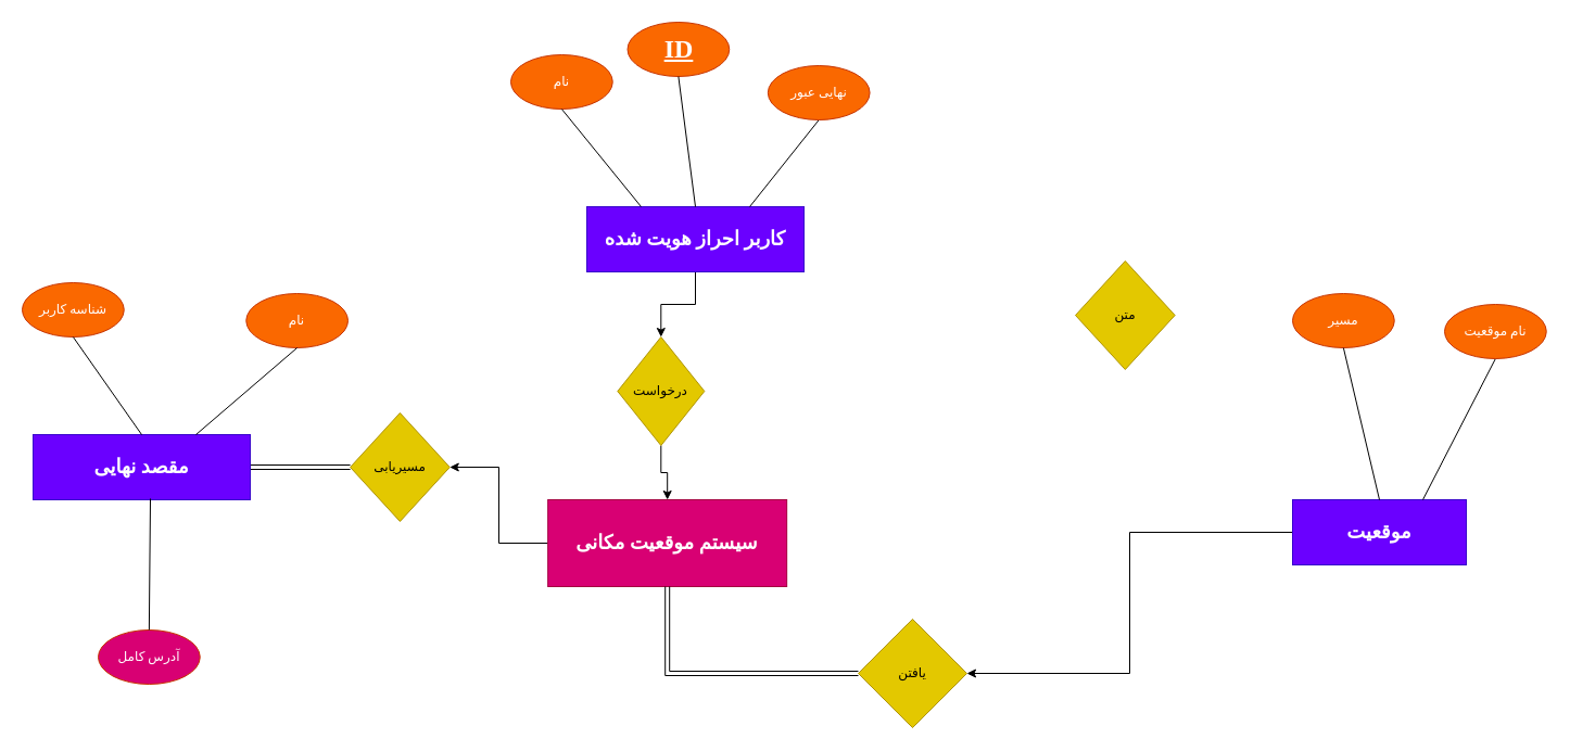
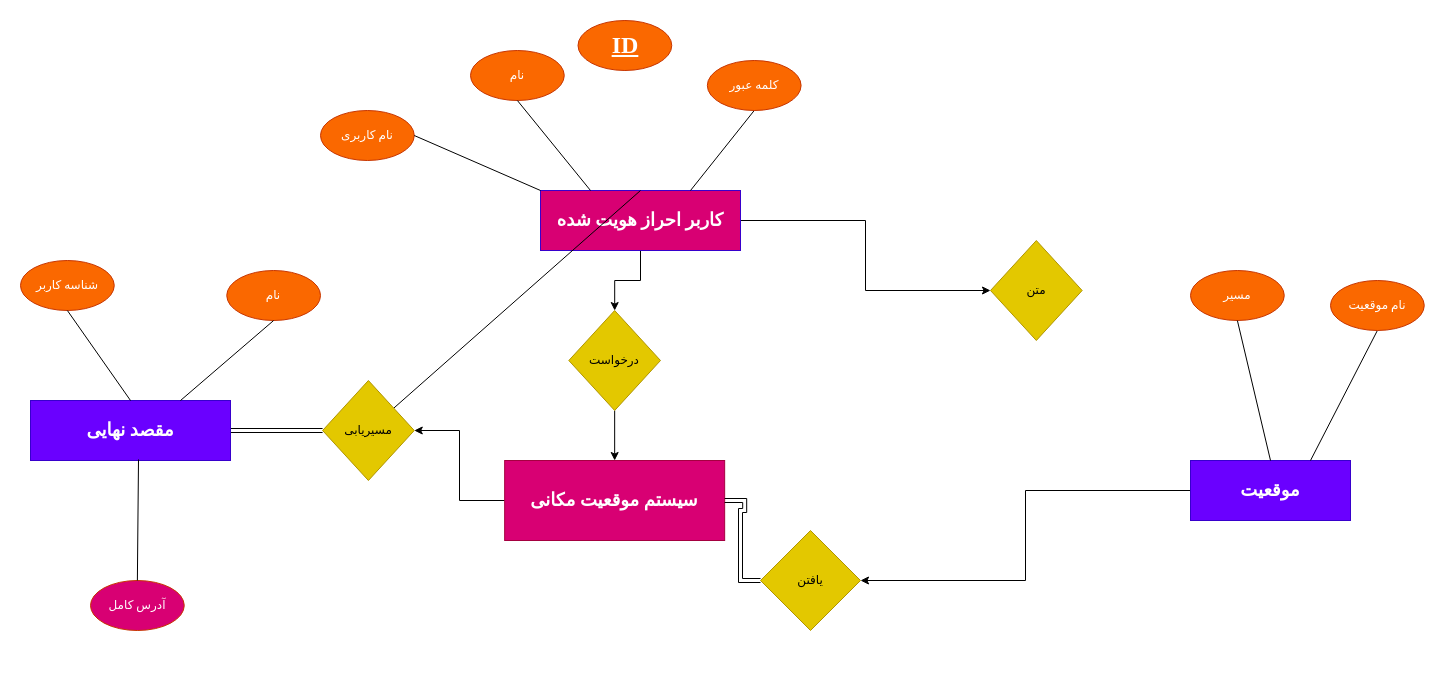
  <mxCell id="0" />
  <mxCell id="1" parent="0" />
  <mxCell id="2" style="edgeStyle=orthogonalEdgeStyle;rounded=0;orthogonalLoop=1;jettySize=auto;html=1;exitX=0.5;exitY=1;exitDx=0;exitDy=0;" parent="1" source="4" target="10" edge="1"><mxGeometry relative="1" as="geometry" /></mxCell>
- <mxCell id="4" value="&lt;h2&gt;&lt;font face=&quot;IRANSans&quot;&gt;کاربر احراز هویت شده&lt;/font&gt;&lt;/h2&gt;" style="whiteSpace=wrap;html=1;fillColor=#6a00ff;strokeColor=#3700CC;fontColor=#ffffff;" parent="1" vertex="1"><mxGeometry x="540" y="190" width="200" height="60" as="geometry" /></mxCell>
+ <mxCell id="3" style="edgeStyle=orthogonalEdgeStyle;rounded=0;orthogonalLoop=1;jettySize=auto;html=1;exitX=1;exitY=0.5;exitDx=0;exitDy=0;" edge="1" parent="1" source="4" target="25"><mxGeometry relative="1" as="geometry" /></mxCell>
+ <mxCell id="4" value="&lt;h2&gt;&lt;font face=&quot;IRANSans&quot;&gt;کاربر احراز هویت شده&lt;/font&gt;&lt;/h2&gt;" style="whiteSpace=wrap;html=1;fillColor=#d80073;strokeColor=#3700CC;fontColor=#ffffff;" parent="1" vertex="1"><mxGeometry x="540" y="190" width="200" height="60" as="geometry" /></mxCell>
  <mxCell id="5" style="edgeStyle=orthogonalEdgeStyle;rounded=0;orthogonalLoop=1;jettySize=auto;html=1;entryX=1;entryY=0.5;entryDx=0;entryDy=0;" edge="1" parent="1" source="6" target="28"><mxGeometry relative="1" as="geometry" /></mxCell>
  <mxCell id="6" value="&lt;h2&gt;&lt;font face=&quot;IRANSans&quot;&gt;سیستم موقعیت مکانی&lt;/font&gt;&lt;/h2&gt;" style="whiteSpace=wrap;html=1;fillColor=#d80073;strokeColor=#A50040;fontColor=#ffffff;" parent="1" vertex="1"><mxGeometry x="504.16" y="460" width="220" height="80" as="geometry" /></mxCell>
  <mxCell id="7" style="edgeStyle=orthogonalEdgeStyle;rounded=0;orthogonalLoop=1;jettySize=auto;html=1;exitX=0;exitY=0.5;exitDx=0;exitDy=0;entryX=1;entryY=0.5;entryDx=0;entryDy=0;" parent="1" source="8" target="12" edge="1"><mxGeometry relative="1" as="geometry" /></mxCell>
  <mxCell id="8" value="&lt;h2&gt;&lt;font face=&quot;IRANSans&quot;&gt;موقعیت&lt;/font&gt;&lt;/h2&gt;" style="whiteSpace=wrap;html=1;fillColor=#6a00ff;strokeColor=#3700CC;fontColor=#ffffff;" parent="1" vertex="1"><mxGeometry x="1190" y="460" width="160" height="60" as="geometry" /></mxCell>
  <mxCell id="9" style="edgeStyle=orthogonalEdgeStyle;rounded=0;orthogonalLoop=1;jettySize=auto;html=1;exitX=0.5;exitY=1;exitDx=0;exitDy=0;" edge="1" parent="1" source="10" target="6"><mxGeometry relative="1" as="geometry" /></mxCell>
- <mxCell id="10" value="&lt;p&gt;درخواست&lt;/p&gt;" style="rhombus;whiteSpace=wrap;html=1;fillColor=#e3c800;strokeColor=#B09500;fontColor=#000000;fontFamily=IRANSans;" parent="1" vertex="1"><mxGeometry x="568.32" y="310" width="80" height="100" as="geometry" /></mxCell>
+ <mxCell id="10" value="&lt;p&gt;درخواست&lt;/p&gt;" style="rhombus;whiteSpace=wrap;html=1;fillColor=#e3c800;strokeColor=#B09500;fontColor=#000000;fontFamily=IRANSans;" parent="1" vertex="1"><mxGeometry x="568.32" y="310" width="91.67" height="100" as="geometry" /></mxCell>
  <mxCell id="11" style="edgeStyle=orthogonalEdgeStyle;shape=link;rounded=0;orthogonalLoop=1;jettySize=auto;html=1;" edge="1" parent="1" source="12" target="6"><mxGeometry relative="1" as="geometry" /></mxCell>
- <mxCell id="12" value="&lt;p&gt;یافتن&lt;/p&gt;" style="rhombus;whiteSpace=wrap;html=1;fillColor=#e3c800;strokeColor=#B09500;fontColor=#000000;fontFamily=IRANSans;" parent="1" vertex="1"><mxGeometry x="790" y="570" width="100" height="100" as="geometry" /></mxCell>
+ <mxCell id="12" value="&lt;p&gt;یافتن&lt;/p&gt;" style="rhombus;whiteSpace=wrap;html=1;fillColor=#e3c800;strokeColor=#B09500;fontColor=#000000;fontFamily=IRANSans;" parent="1" vertex="1"><mxGeometry x="760" y="530" width="100" height="100" as="geometry" /></mxCell>
  <mxCell id="13" value="&lt;h1&gt;&lt;font face=&quot;IRANSans&quot;&gt;&lt;u&gt;ID&lt;/u&gt;&lt;/font&gt;&lt;/h1&gt;" style="ellipse;whiteSpace=wrap;html=1;fillColor=#fa6800;strokeColor=#C73500;fontColor=#FFFFFF;" parent="1" vertex="1"><mxGeometry x="577.5" y="20" width="93.75" height="50" as="geometry" /></mxCell>
- <mxCell id="14" value="" style="endArrow=none;html=1;fontColor=#FFFFFF;entryX=0.5;entryY=1;entryDx=0;entryDy=0;exitX=0.5;exitY=0;exitDx=0;exitDy=0;" parent="1" source="4" target="13" edge="1"><mxGeometry width="50" height="50" relative="1" as="geometry"><mxPoint x="550" y="210" as="sourcePoint" /><mxPoint x="600" y="160" as="targetPoint" /></mxGeometry></mxCell>
+ <mxCell id="14" value="" style="endArrow=none;html=1;fontColor=#FFFFFF;exitX=0.5;exitY=0;exitDx=0;exitDy=0;" parent="1" source="4" target="28" edge="1"><mxGeometry width="50" height="50" relative="1" as="geometry"><mxPoint x="550" y="210" as="sourcePoint" /><mxPoint x="600" y="160" as="targetPoint" /></mxGeometry></mxCell>
  <mxCell id="15" value="" style="endArrow=none;html=1;fontColor=#FFFFFF;entryX=0.5;entryY=1;entryDx=0;entryDy=0;exitX=0.75;exitY=0;exitDx=0;exitDy=0;" parent="1" source="4" target="22" edge="1"><mxGeometry width="50" height="50" relative="1" as="geometry"><mxPoint x="710" y="160" as="sourcePoint" /><mxPoint x="753" y="113" as="targetPoint" /></mxGeometry></mxCell>
  <mxCell id="16" value="&lt;font face=&quot;IRANSans&quot;&gt;نام&lt;/font&gt;" style="ellipse;whiteSpace=wrap;html=1;fillColor=#fa6800;strokeColor=#C73500;fontColor=#FFFFFF;" parent="1" vertex="1"><mxGeometry x="470" y="50" width="93.75" height="50" as="geometry" /></mxCell>
  <mxCell id="17" value="" style="endArrow=none;html=1;fontColor=#FFFFFF;entryX=0.5;entryY=1;entryDx=0;entryDy=0;exitX=0.25;exitY=0;exitDx=0;exitDy=0;" parent="1" source="4" target="16" edge="1"><mxGeometry width="50" height="50" relative="1" as="geometry"><mxPoint x="550" y="200" as="sourcePoint" /><mxPoint x="600" y="150" as="targetPoint" /></mxGeometry></mxCell>
  <mxCell id="18" value="&lt;font face=&quot;IRANSans&quot;&gt;مسیر&lt;/font&gt;" style="ellipse;whiteSpace=wrap;html=1;fillColor=#fa6800;strokeColor=#C73500;fontColor=#FFFFFF;" parent="1" vertex="1"><mxGeometry x="1190" y="270" width="93.75" height="50" as="geometry" /></mxCell>
  <mxCell id="19" value="" style="endArrow=none;html=1;fontColor=#FFFFFF;exitX=0.5;exitY=1;exitDx=0;exitDy=0;entryX=0.5;entryY=0;entryDx=0;entryDy=0;" parent="1" source="18" target="8" edge="1"><mxGeometry width="50" height="50" relative="1" as="geometry"><mxPoint x="882.51" y="450" as="sourcePoint" /><mxPoint x="1270" y="450" as="targetPoint" /></mxGeometry></mxCell>
  <mxCell id="20" value="" style="endArrow=none;html=1;fontColor=#FFFFFF;entryX=0.5;entryY=1;entryDx=0;entryDy=0;exitX=0.75;exitY=0;exitDx=0;exitDy=0;" parent="1" source="8" target="21" edge="1"><mxGeometry width="50" height="50" relative="1" as="geometry"><mxPoint x="1162.51" y="510" as="sourcePoint" /><mxPoint x="1249.385" y="474" as="targetPoint" /></mxGeometry></mxCell>
  <mxCell id="21" value="&lt;font face=&quot;IRANSans&quot;&gt;نام موقعیت&lt;/font&gt;" style="ellipse;whiteSpace=wrap;html=1;fillColor=#fa6800;strokeColor=#C73500;fontColor=#FFFFFF;" parent="1" vertex="1"><mxGeometry x="1330" y="280" width="93.75" height="50" as="geometry" /></mxCell>
- <mxCell id="22" value="&lt;font face=&quot;IRANSans&quot;&gt;نهایی عبور&lt;/font&gt;" style="ellipse;whiteSpace=wrap;html=1;fillColor=#fa6800;strokeColor=#C73500;fontColor=#FFFFFF;" vertex="1" parent="1"><mxGeometry x="706.84" y="60" width="93.75" height="50" as="geometry" /></mxCell>
+ <mxCell id="22" value="&lt;font face=&quot;IRANSans&quot;&gt;کلمه عبور&lt;/font&gt;" style="ellipse;whiteSpace=wrap;html=1;fillColor=#fa6800;strokeColor=#C73500;fontColor=#FFFFFF;" vertex="1" parent="1"><mxGeometry x="706.84" y="60" width="93.75" height="50" as="geometry" /></mxCell>
+ <mxCell id="23" value="&lt;font face=&quot;IRANSans&quot;&gt;نام کاربری&lt;/font&gt;" style="ellipse;whiteSpace=wrap;html=1;fillColor=#fa6800;strokeColor=#C73500;fontColor=#FFFFFF;" vertex="1" parent="1"><mxGeometry x="320" y="110" width="93.75" height="50" as="geometry" /></mxCell>
+ <mxCell id="24" value="" style="endArrow=none;html=1;entryX=0;entryY=0;entryDx=0;entryDy=0;exitX=1;exitY=0.5;exitDx=0;exitDy=0;" edge="1" parent="1" source="23" target="4"><mxGeometry width="50" height="50" relative="1" as="geometry"><mxPoint x="330" y="250" as="sourcePoint" /><mxPoint x="380" y="200" as="targetPoint" /></mxGeometry></mxCell>
  <mxCell id="25" value="&lt;p&gt;متن&lt;/p&gt;" style="rhombus;whiteSpace=wrap;html=1;fillColor=#e3c800;strokeColor=#B09500;fontColor=#000000;fontFamily=IRANSans;" vertex="1" parent="1"><mxGeometry x="990" y="240" width="91.67" height="100" as="geometry" /></mxCell>
  <mxCell id="26" style="edgeStyle=orthogonalEdgeStyle;shape=link;rounded=0;orthogonalLoop=1;jettySize=auto;html=1;exitX=1;exitY=0.5;exitDx=0;exitDy=0;entryX=0;entryY=0.5;entryDx=0;entryDy=0;" edge="1" parent="1" source="27" target="28"><mxGeometry relative="1" as="geometry" /></mxCell>
  <mxCell id="27" value="&lt;h2&gt;&lt;font face=&quot;IRANSans&quot;&gt;مقصد نهایی&lt;/font&gt;&lt;/h2&gt;" style="whiteSpace=wrap;html=1;fillColor=#6a00ff;strokeColor=#3700CC;fontColor=#ffffff;" vertex="1" parent="1"><mxGeometry x="30" y="400" width="200" height="60" as="geometry" /></mxCell>
  <mxCell id="28" value="&lt;p&gt;مسیریابی&lt;/p&gt;" style="rhombus;whiteSpace=wrap;html=1;fillColor=#e3c800;strokeColor=#B09500;fontColor=#000000;fontFamily=IRANSans;" vertex="1" parent="1"><mxGeometry x="322.08" y="380" width="91.67" height="100" as="geometry" /></mxCell>
  <mxCell id="29" value="&lt;font face=&quot;IRANSans&quot;&gt;نام&lt;/font&gt;" style="ellipse;whiteSpace=wrap;html=1;fillColor=#fa6800;strokeColor=#C73500;fontColor=#FFFFFF;" vertex="1" parent="1"><mxGeometry x="226.25" y="270" width="93.75" height="50" as="geometry" /></mxCell>
  <mxCell id="30" value="&lt;font face=&quot;IRANSans&quot;&gt;شناسه کاربر&lt;/font&gt;" style="ellipse;whiteSpace=wrap;html=1;fillColor=#fa6800;strokeColor=#C73500;fontColor=#FFFFFF;" vertex="1" parent="1"><mxGeometry x="20" y="260" width="93.75" height="50" as="geometry" /></mxCell>
  <mxCell id="31" value="" style="endArrow=none;html=1;entryX=0.5;entryY=1;entryDx=0;entryDy=0;exitX=0.75;exitY=0;exitDx=0;exitDy=0;" edge="1" parent="1" source="27" target="29"><mxGeometry width="50" height="50" relative="1" as="geometry"><mxPoint x="200" y="390" as="sourcePoint" /><mxPoint x="250" y="340" as="targetPoint" /></mxGeometry></mxCell>
  <mxCell id="32" value="" style="endArrow=none;html=1;exitX=0.5;exitY=0;exitDx=0;exitDy=0;entryX=0.5;entryY=1;entryDx=0;entryDy=0;" edge="1" parent="1" source="27" target="30"><mxGeometry width="50" height="50" relative="1" as="geometry"><mxPoint x="90" y="370" as="sourcePoint" /><mxPoint x="140" y="320" as="targetPoint" /></mxGeometry></mxCell>
  <mxCell id="33" value="&lt;font face=&quot;IRANSans&quot;&gt;آدرس کامل&lt;/font&gt;" style="ellipse;whiteSpace=wrap;html=1;fillColor=#d80073;strokeColor=#C73500;fontColor=#FFFFFF;" vertex="1" parent="1"><mxGeometry x="90" y="580" width="93.75" height="50" as="geometry" /></mxCell>
  <mxCell id="34" value="" style="endArrow=none;html=1;entryX=0.54;entryY=0.983;entryDx=0;entryDy=0;entryPerimeter=0;exitX=0.5;exitY=0;exitDx=0;exitDy=0;" edge="1" parent="1" source="33" target="27"><mxGeometry width="50" height="50" relative="1" as="geometry"><mxPoint x="200" y="550" as="sourcePoint" /><mxPoint x="250" y="500" as="targetPoint" /></mxGeometry></mxCell>
